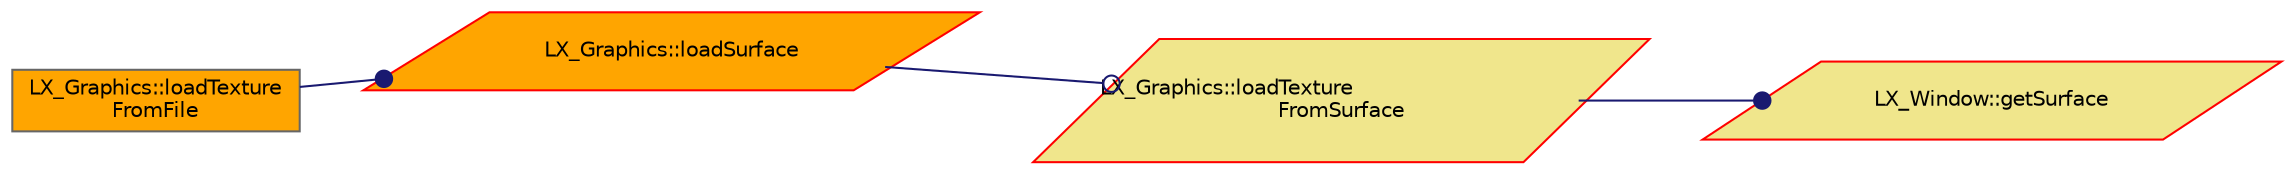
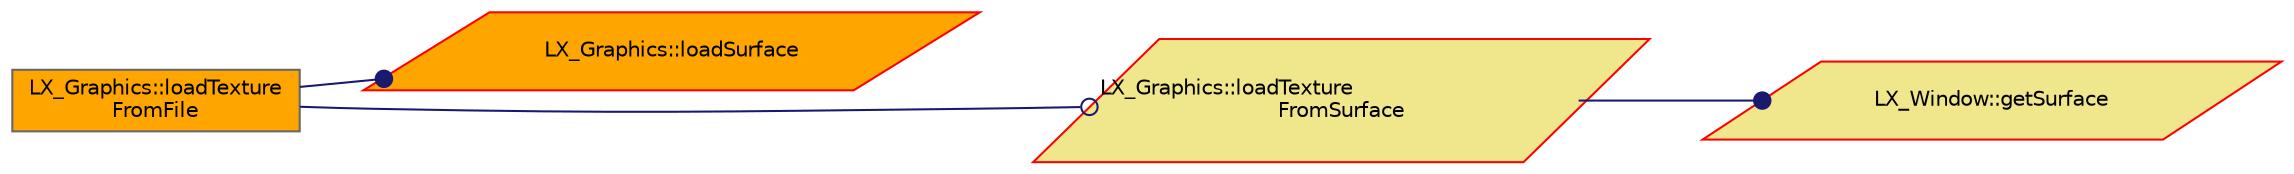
  digraph {
    rankdir=LR
    node [color=red fillcolor=orange fontname=Helvetica fontsize=10 shape=parallelogram style=filled]
    edge [arrowhead=dot color=midnightblue fontname=Helvetica fontsize=10 labelfontname=Helvetica labelfontsize=10 style=solid]
    n1 [color=gray40 fontcolor=black height=0.2 label="LX_Graphics::loadTexture\lFromFile" shape=box width=0.4]
    n2 [height=0.2 label="LX_Graphics::loadSurface" width=0.4]
    n3 [fillcolor=khaki height=0.2 label="LX_Graphics::loadTexture\lFromSurface" width=0.4]
    n4 [fillcolor=khaki height=0.2 label="LX_Window::getSurface" width=0.4]
    n1 -> n2
-   n2 -> n3 [arrowhead=odot]
+   n1 -> n3 [arrowhead=odot]
    n3 -> n4
  }
